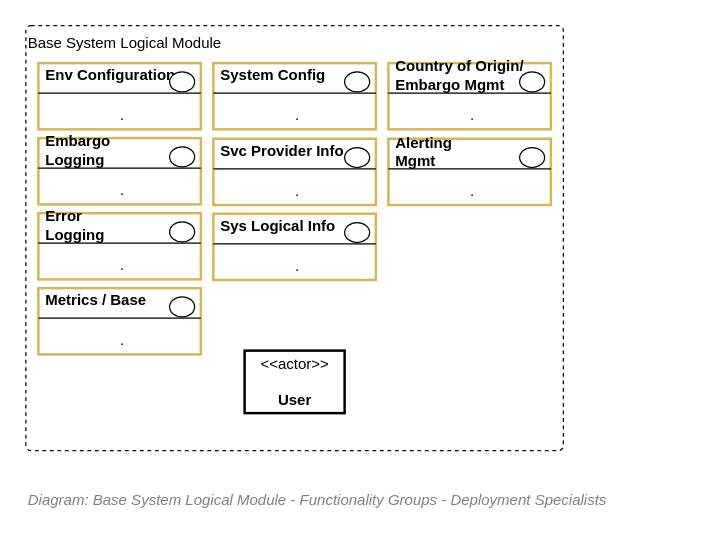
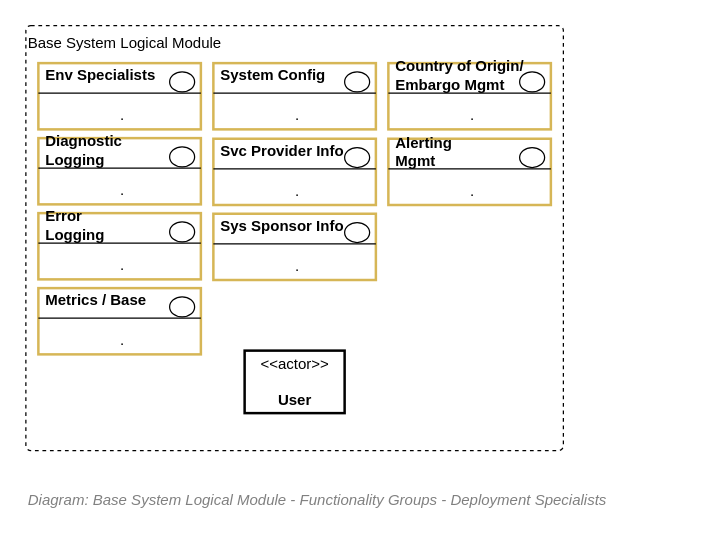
  <mxCell id="0" />
  <mxCell id="1" parent="0" />
  <mxCell id="2" value="&lt;font style=&quot;font-size: 12px&quot;&gt;Diagram: Base System Logical Module - Functionality Groups - Deployment Specialists&lt;/font&gt;" style="text;strokeColor=none;fillColor=none;html=1;fontSize=12;fontStyle=2;verticalAlign=middle;align=left;shadow=0;glass=0;comic=0;opacity=30;fontColor=#808080;strokeWidth=1;" vertex="1" parent="1"><mxGeometry x="20" y="390" width="520" height="20" as="geometry" /></mxCell>
  <mxCell id="3" value="Base System Logical Module" style="rounded=1;whiteSpace=wrap;html=1;strokeWidth=1;fillColor=none;dashed=1;absoluteArcSize=1;arcSize=8;container=1;collapsible=0;recursiveResize=0;align=left;verticalAlign=top;" vertex="1" parent="1"><mxGeometry x="20" y="20" width="430" height="340" as="geometry" /></mxCell>
  <mxCell id="4" value="" style="fontStyle=1;align=center;verticalAlign=top;childLayout=stackLayout;horizontal=1;horizontalStack=0;resizeParent=1;resizeParentMax=0;resizeLast=0;marginBottom=0;strokeColor=#d6b656;strokeWidth=2;fillColor=none;" vertex="1" parent="3"><mxGeometry x="10" y="90" width="130" height="53" as="geometry" /></mxCell>
- <mxCell id="5" value="Embargo &lt;br&gt;Logging" style="html=1;align=left;spacingLeft=4;verticalAlign=middle;strokeColor=none;fillColor=none;fontStyle=1" vertex="1" parent="4"><mxGeometry width="130" height="20" as="geometry" /></mxCell>
+ <mxCell id="5" value="Diagnostic &lt;br&gt;Logging" style="html=1;align=left;spacingLeft=4;verticalAlign=middle;strokeColor=none;fillColor=none;fontStyle=1" vertex="1" parent="4"><mxGeometry width="130" height="20" as="geometry" /></mxCell>
  <mxCell id="6" value="" style="shape=ellipse;" vertex="1" parent="5"><mxGeometry x="1" width="20" height="16" relative="1" as="geometry"><mxPoint x="-25" y="7" as="offset" /></mxGeometry></mxCell>
  <mxCell id="7" value="" style="line;strokeWidth=1;fillColor=none;align=left;verticalAlign=middle;spacingTop=-1;spacingLeft=3;spacingRight=3;rotatable=0;labelPosition=right;points=[];portConstraint=eastwest;" vertex="1" parent="4"><mxGeometry y="20" width="130" height="8" as="geometry" /></mxCell>
  <mxCell id="8" value="." style="html=1;align=center;spacingLeft=4;verticalAlign=top;strokeColor=none;fillColor=none;" vertex="1" parent="4"><mxGeometry y="28" width="130" height="25" as="geometry" /></mxCell>
  <mxCell id="9" value="&amp;lt;&amp;lt;actor&amp;gt;&amp;gt;&lt;br&gt;&lt;br&gt;&lt;b&gt;User&lt;/b&gt;" style="text;html=1;align=center;verticalAlign=middle;dashed=0;strokeColor=#000000;strokeWidth=2;" vertex="1" parent="3"><mxGeometry x="175" y="260" width="80" height="50" as="geometry" /></mxCell>
  <mxCell id="10" value="" style="fontStyle=1;align=center;verticalAlign=top;childLayout=stackLayout;horizontal=1;horizontalStack=0;resizeParent=1;resizeParentMax=0;resizeLast=0;marginBottom=0;strokeColor=#d6b656;strokeWidth=2;fillColor=none;" vertex="1" parent="3"><mxGeometry x="10" y="150" width="130" height="53" as="geometry" /></mxCell>
  <mxCell id="11" value="Error &lt;br&gt;Logging" style="html=1;align=left;spacingLeft=4;verticalAlign=middle;strokeColor=none;fillColor=none;fontStyle=1" vertex="1" parent="10"><mxGeometry width="130" height="20" as="geometry" /></mxCell>
  <mxCell id="12" value="" style="shape=ellipse;" vertex="1" parent="11"><mxGeometry x="1" width="20" height="16" relative="1" as="geometry"><mxPoint x="-25" y="7" as="offset" /></mxGeometry></mxCell>
  <mxCell id="13" value="" style="line;strokeWidth=1;fillColor=none;align=left;verticalAlign=middle;spacingTop=-1;spacingLeft=3;spacingRight=3;rotatable=0;labelPosition=right;points=[];portConstraint=eastwest;" vertex="1" parent="10"><mxGeometry y="20" width="130" height="8" as="geometry" /></mxCell>
  <mxCell id="14" value="." style="html=1;align=center;spacingLeft=4;verticalAlign=top;strokeColor=none;fillColor=none;" vertex="1" parent="10"><mxGeometry y="28" width="130" height="25" as="geometry" /></mxCell>
  <mxCell id="15" value="" style="fontStyle=1;align=center;verticalAlign=top;childLayout=stackLayout;horizontal=1;horizontalStack=0;resizeParent=1;resizeParentMax=0;resizeLast=0;marginBottom=0;strokeColor=#d6b656;strokeWidth=2;fillColor=none;" vertex="1" parent="3"><mxGeometry x="150" y="30" width="130" height="53" as="geometry" /></mxCell>
  <mxCell id="16" value="System Config" style="html=1;align=left;spacingLeft=4;verticalAlign=middle;strokeColor=none;fillColor=none;fontStyle=1" vertex="1" parent="15"><mxGeometry width="130" height="20" as="geometry" /></mxCell>
  <mxCell id="17" value="" style="shape=ellipse;" vertex="1" parent="16"><mxGeometry x="1" width="20" height="16" relative="1" as="geometry"><mxPoint x="-25" y="7" as="offset" /></mxGeometry></mxCell>
  <mxCell id="18" value="" style="line;strokeWidth=1;fillColor=none;align=left;verticalAlign=middle;spacingTop=-1;spacingLeft=3;spacingRight=3;rotatable=0;labelPosition=right;points=[];portConstraint=eastwest;" vertex="1" parent="15"><mxGeometry y="20" width="130" height="8" as="geometry" /></mxCell>
  <mxCell id="19" value="." style="html=1;align=center;spacingLeft=4;verticalAlign=top;strokeColor=none;fillColor=none;" vertex="1" parent="15"><mxGeometry y="28" width="130" height="25" as="geometry" /></mxCell>
  <mxCell id="20" value="" style="fontStyle=1;align=center;verticalAlign=top;childLayout=stackLayout;horizontal=1;horizontalStack=0;resizeParent=1;resizeParentMax=0;resizeLast=0;marginBottom=0;strokeColor=#d6b656;strokeWidth=2;fillColor=none;" vertex="1" parent="3"><mxGeometry x="150" y="150.5" width="130" height="53" as="geometry" /></mxCell>
- <mxCell id="21" value="Sys Logical Info" style="html=1;align=left;spacingLeft=4;verticalAlign=middle;strokeColor=none;fillColor=none;fontStyle=1" vertex="1" parent="20"><mxGeometry width="130" height="20" as="geometry" /></mxCell>
+ <mxCell id="21" value="Sys Sponsor Info" style="html=1;align=left;spacingLeft=4;verticalAlign=middle;strokeColor=none;fillColor=none;fontStyle=1" vertex="1" parent="20"><mxGeometry width="130" height="20" as="geometry" /></mxCell>
  <mxCell id="22" value="" style="shape=ellipse;" vertex="1" parent="21"><mxGeometry x="1" width="20" height="16" relative="1" as="geometry"><mxPoint x="-25" y="7" as="offset" /></mxGeometry></mxCell>
  <mxCell id="23" value="" style="line;strokeWidth=1;fillColor=none;align=left;verticalAlign=middle;spacingTop=-1;spacingLeft=3;spacingRight=3;rotatable=0;labelPosition=right;points=[];portConstraint=eastwest;" vertex="1" parent="20"><mxGeometry y="20" width="130" height="8" as="geometry" /></mxCell>
  <mxCell id="24" value="." style="html=1;align=center;spacingLeft=4;verticalAlign=top;strokeColor=none;fillColor=none;" vertex="1" parent="20"><mxGeometry y="28" width="130" height="25" as="geometry" /></mxCell>
  <mxCell id="25" value="" style="fontStyle=1;align=center;verticalAlign=top;childLayout=stackLayout;horizontal=1;horizontalStack=0;resizeParent=1;resizeParentMax=0;resizeLast=0;marginBottom=0;strokeColor=#d6b656;strokeWidth=2;fillColor=none;" vertex="1" parent="3"><mxGeometry x="10" y="30" width="130" height="53" as="geometry" /></mxCell>
- <mxCell id="26" value="Env Configuration" style="html=1;align=left;spacingLeft=4;verticalAlign=middle;strokeColor=none;fillColor=none;fontStyle=1" vertex="1" parent="25"><mxGeometry width="130" height="20" as="geometry" /></mxCell>
+ <mxCell id="26" value="Env Specialists" style="html=1;align=left;spacingLeft=4;verticalAlign=middle;strokeColor=none;fillColor=none;fontStyle=1" vertex="1" parent="25"><mxGeometry width="130" height="20" as="geometry" /></mxCell>
  <mxCell id="27" value="" style="shape=ellipse;" vertex="1" parent="26"><mxGeometry x="1" width="20" height="16" relative="1" as="geometry"><mxPoint x="-25" y="7" as="offset" /></mxGeometry></mxCell>
  <mxCell id="28" value="" style="line;strokeWidth=1;fillColor=none;align=left;verticalAlign=middle;spacingTop=-1;spacingLeft=3;spacingRight=3;rotatable=0;labelPosition=right;points=[];portConstraint=eastwest;" vertex="1" parent="25"><mxGeometry y="20" width="130" height="8" as="geometry" /></mxCell>
  <mxCell id="29" value="." style="html=1;align=center;spacingLeft=4;verticalAlign=top;strokeColor=none;fillColor=none;" vertex="1" parent="25"><mxGeometry y="28" width="130" height="25" as="geometry" /></mxCell>
  <mxCell id="30" value="" style="fontStyle=1;align=center;verticalAlign=top;childLayout=stackLayout;horizontal=1;horizontalStack=0;resizeParent=1;resizeParentMax=0;resizeLast=0;marginBottom=0;strokeColor=#d6b656;strokeWidth=2;fillColor=none;" vertex="1" parent="3"><mxGeometry x="150" y="90.5" width="130" height="53" as="geometry" /></mxCell>
  <mxCell id="31" value="Svc Provider Info" style="html=1;align=left;spacingLeft=4;verticalAlign=middle;strokeColor=none;fillColor=none;fontStyle=1" vertex="1" parent="30"><mxGeometry width="130" height="20" as="geometry" /></mxCell>
  <mxCell id="32" value="" style="shape=ellipse;" vertex="1" parent="31"><mxGeometry x="1" width="20" height="16" relative="1" as="geometry"><mxPoint x="-25" y="7" as="offset" /></mxGeometry></mxCell>
  <mxCell id="33" value="" style="line;strokeWidth=1;fillColor=none;align=left;verticalAlign=middle;spacingTop=-1;spacingLeft=3;spacingRight=3;rotatable=0;labelPosition=right;points=[];portConstraint=eastwest;" vertex="1" parent="30"><mxGeometry y="20" width="130" height="8" as="geometry" /></mxCell>
  <mxCell id="34" value="." style="html=1;align=center;spacingLeft=4;verticalAlign=top;strokeColor=none;fillColor=none;" vertex="1" parent="30"><mxGeometry y="28" width="130" height="25" as="geometry" /></mxCell>
  <mxCell id="35" value="" style="fontStyle=1;align=center;verticalAlign=top;childLayout=stackLayout;horizontal=1;horizontalStack=0;resizeParent=1;resizeParentMax=0;resizeLast=0;marginBottom=0;strokeColor=#d6b656;strokeWidth=2;fillColor=none;" vertex="1" parent="3"><mxGeometry x="290" y="30" width="130" height="53" as="geometry" /></mxCell>
  <mxCell id="36" value="Country of Origin/&lt;br&gt;Embargo Mgmt" style="html=1;align=left;spacingLeft=4;verticalAlign=middle;strokeColor=none;fillColor=none;fontStyle=1" vertex="1" parent="35"><mxGeometry width="130" height="20" as="geometry" /></mxCell>
  <mxCell id="37" value="" style="shape=ellipse;" vertex="1" parent="36"><mxGeometry x="1" width="20" height="16" relative="1" as="geometry"><mxPoint x="-25" y="7" as="offset" /></mxGeometry></mxCell>
  <mxCell id="38" value="" style="line;strokeWidth=1;fillColor=none;align=left;verticalAlign=middle;spacingTop=-1;spacingLeft=3;spacingRight=3;rotatable=0;labelPosition=right;points=[];portConstraint=eastwest;" vertex="1" parent="35"><mxGeometry y="20" width="130" height="8" as="geometry" /></mxCell>
  <mxCell id="39" value="." style="html=1;align=center;spacingLeft=4;verticalAlign=top;strokeColor=none;fillColor=none;" vertex="1" parent="35"><mxGeometry y="28" width="130" height="25" as="geometry" /></mxCell>
  <mxCell id="40" value="" style="fontStyle=1;align=center;verticalAlign=top;childLayout=stackLayout;horizontal=1;horizontalStack=0;resizeParent=1;resizeParentMax=0;resizeLast=0;marginBottom=0;strokeColor=#d6b656;strokeWidth=2;fillColor=none;" vertex="1" parent="3"><mxGeometry x="290" y="90.5" width="130" height="53" as="geometry" /></mxCell>
  <mxCell id="41" value="Alerting &lt;br&gt;Mgmt" style="html=1;align=left;spacingLeft=4;verticalAlign=middle;strokeColor=none;fillColor=none;fontStyle=1" vertex="1" parent="40"><mxGeometry width="130" height="20" as="geometry" /></mxCell>
  <mxCell id="42" value="" style="shape=ellipse;" vertex="1" parent="41"><mxGeometry x="1" width="20" height="16" relative="1" as="geometry"><mxPoint x="-25" y="7" as="offset" /></mxGeometry></mxCell>
  <mxCell id="43" value="" style="line;strokeWidth=1;fillColor=none;align=left;verticalAlign=middle;spacingTop=-1;spacingLeft=3;spacingRight=3;rotatable=0;labelPosition=right;points=[];portConstraint=eastwest;" vertex="1" parent="40"><mxGeometry y="20" width="130" height="8" as="geometry" /></mxCell>
  <mxCell id="44" value="." style="html=1;align=center;spacingLeft=4;verticalAlign=top;strokeColor=none;fillColor=none;" vertex="1" parent="40"><mxGeometry y="28" width="130" height="25" as="geometry" /></mxCell>
  <mxCell id="45" value="" style="fontStyle=1;align=center;verticalAlign=top;childLayout=stackLayout;horizontal=1;horizontalStack=0;resizeParent=1;resizeParentMax=0;resizeLast=0;marginBottom=0;strokeColor=#d6b656;strokeWidth=2;fillColor=none;" vertex="1" parent="3"><mxGeometry x="10" y="210" width="130" height="53" as="geometry" /></mxCell>
  <mxCell id="46" value="Metrics / Base&amp;nbsp;" style="html=1;align=left;spacingLeft=4;verticalAlign=middle;strokeColor=none;fillColor=none;fontStyle=1" vertex="1" parent="45"><mxGeometry width="130" height="20" as="geometry" /></mxCell>
  <mxCell id="47" value="" style="shape=ellipse;" vertex="1" parent="46"><mxGeometry x="1" width="20" height="16" relative="1" as="geometry"><mxPoint x="-25" y="7" as="offset" /></mxGeometry></mxCell>
  <mxCell id="48" value="" style="line;strokeWidth=1;fillColor=none;align=left;verticalAlign=middle;spacingTop=-1;spacingLeft=3;spacingRight=3;rotatable=0;labelPosition=right;points=[];portConstraint=eastwest;" vertex="1" parent="45"><mxGeometry y="20" width="130" height="8" as="geometry" /></mxCell>
  <mxCell id="49" value="." style="html=1;align=center;spacingLeft=4;verticalAlign=top;strokeColor=none;fillColor=none;" vertex="1" parent="45"><mxGeometry y="28" width="130" height="25" as="geometry" /></mxCell>
